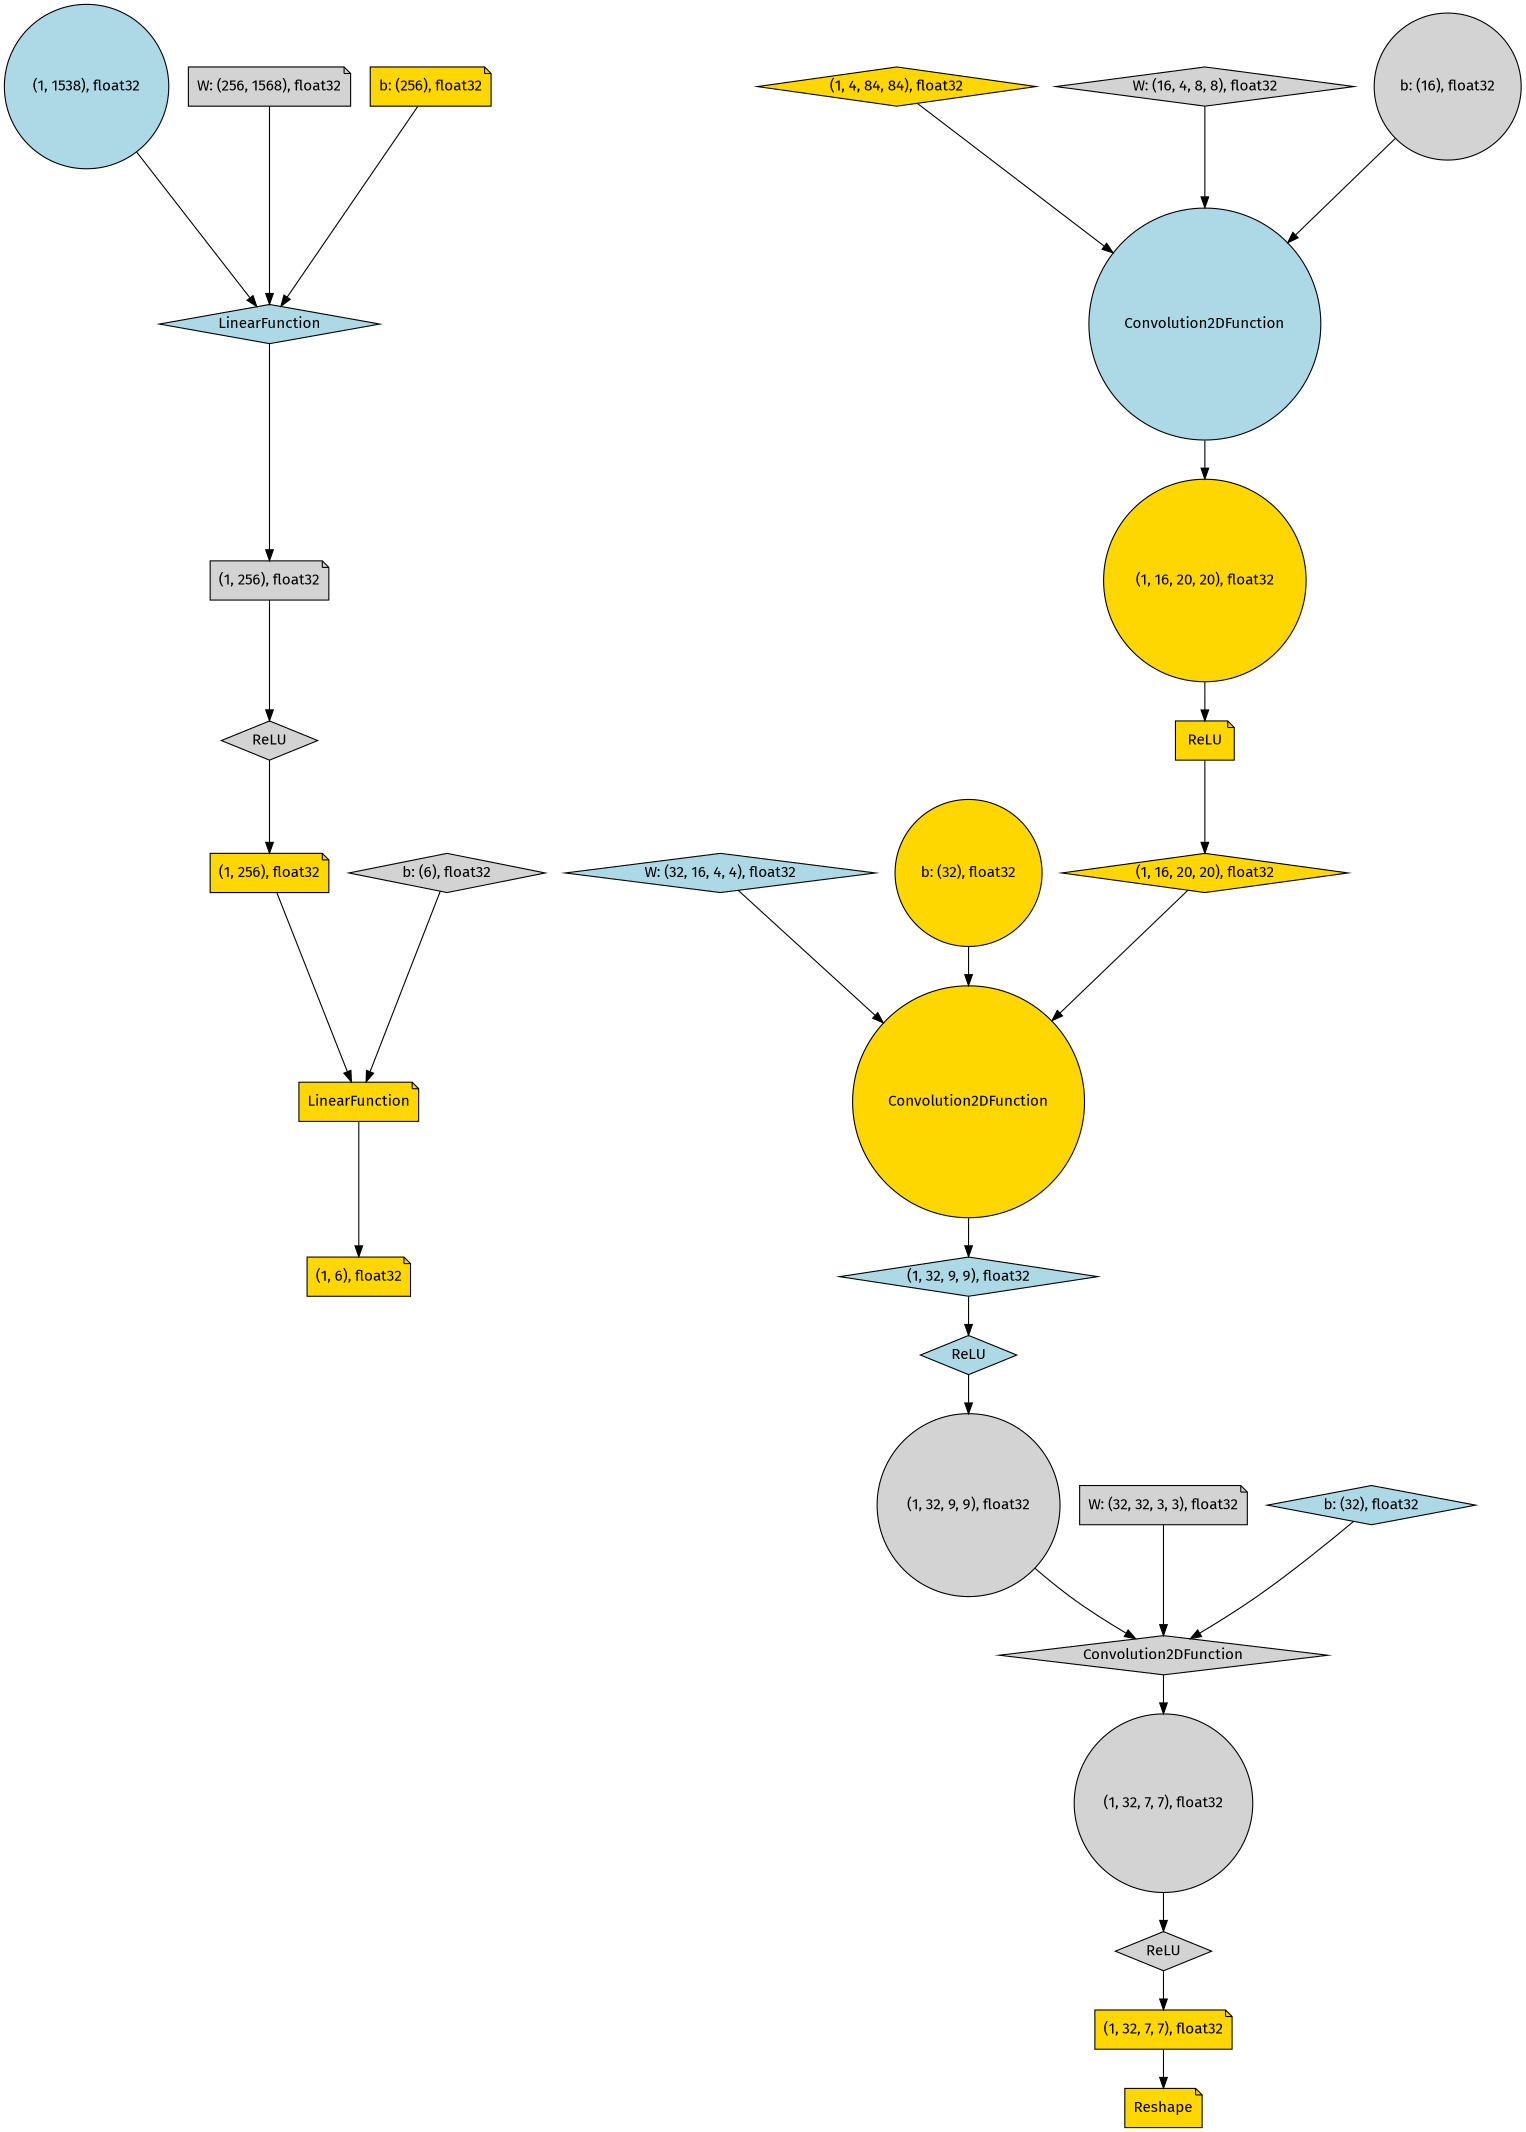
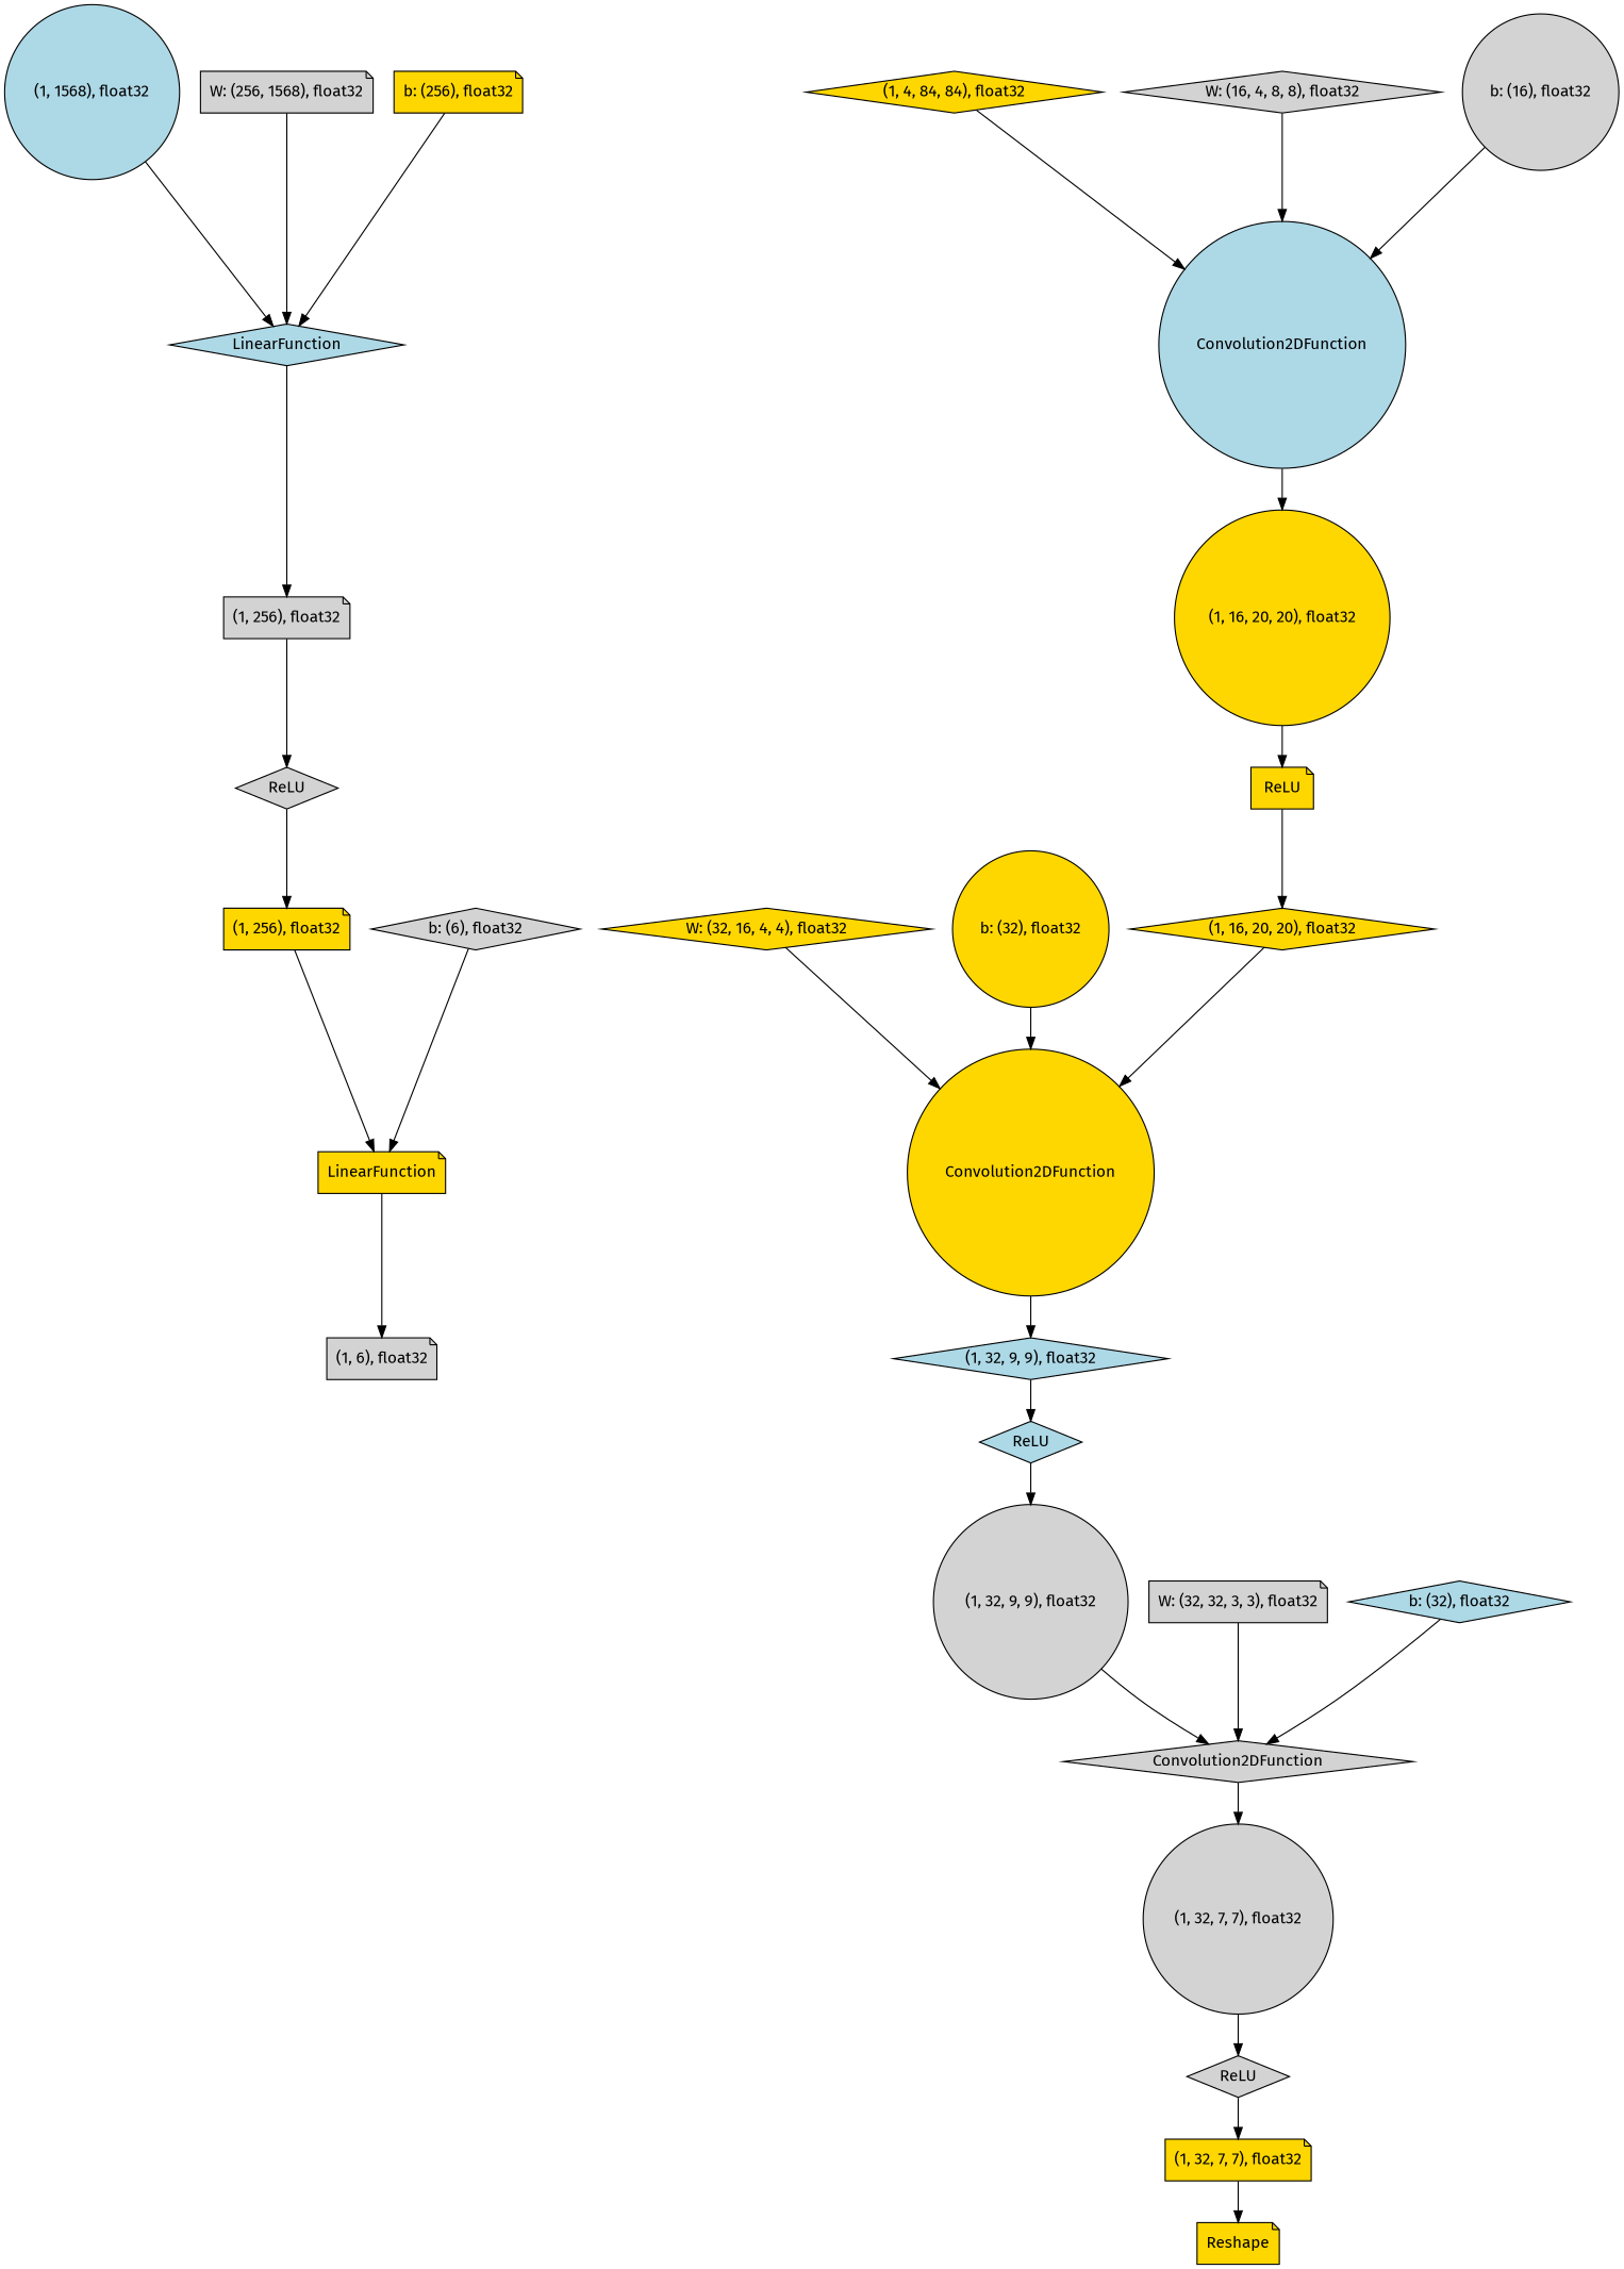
  digraph {
    fontname="Fira Sans"
    rankdir=TB
    node [fillcolor=lightgrey fontname="Fira Sans" shape=diamond style=filled]
    edge [fontname="Fira Sans"]
-   n1 [fillcolor=lightblue label="(1, 1538), float32" shape=circle]
+   n1 [fillcolor=lightblue label="(1, 1568), float32" shape=circle]
    n2 [fillcolor=lightblue label=LinearFunction]
    n3 [label="(1, 256), float32" shape=note]
-   n4 [fillcolor=lightblue label="W: (32, 16, 4, 4), float32"]
+   n4 [fillcolor=gold label="W: (32, 16, 4, 4), float32"]
    n5 [fillcolor=gold label=Convolution2DFunction shape=circle]
    n6 [fillcolor=lightblue label="(1, 32, 9, 9), float32"]
    n7 [label="b: (6), float32"]
    n8 [fillcolor=gold label=LinearFunction shape=note]
-   n9 [fillcolor=gold label="(1, 6), float32" shape=note]
+   n9 [label="(1, 6), float32" shape=note]
    n10 [fillcolor=gold label="(1, 256), float32" shape=note]
    n11 [fillcolor=gold label="b: (32), float32" shape=circle]
    n12 [label=ReLU]
    n13 [fillcolor=gold label="(1, 16, 20, 20), float32" shape=circle]
    n14 [fillcolor=gold label=ReLU shape=note]
    n15 [fillcolor=gold label="(1, 16, 20, 20), float32"]
    n16 [label="W: (32, 32, 3, 3), float32" shape=note]
    n17 [label=Convolution2DFunction]
    n18 [label="(1, 32, 7, 7), float32" shape=circle]
    n19 [fillcolor=gold label="(1, 4, 84, 84), float32"]
    n20 [fillcolor=lightblue label=Convolution2DFunction shape=circle]
    n21 [label=ReLU]
    n22 [fillcolor=gold label="(1, 32, 7, 7), float32" shape=note]
    n23 [fillcolor=gold label=Reshape shape=note]
    n24 [fillcolor=lightblue label="b: (32), float32"]
    n25 [fillcolor=lightblue label=ReLU]
    n26 [label="(1, 32, 9, 9), float32" shape=circle]
    n27 [label="W: (256, 1568), float32" shape=note]
    n28 [fillcolor=gold label="b: (256), float32" shape=note]
    n29 [label="W: (16, 4, 8, 8), float32"]
    n30 [label="b: (16), float32" shape=circle]
    n1 -> n2
    n2 -> n3
    n3 -> n12
    n4 -> n5
    n5 -> n6
    n6 -> n25
    n7 -> n8
    n8 -> n9
    n10 -> n8
    n11 -> n5
    n12 -> n10
    n13 -> n14
    n14 -> n15
    n15 -> n5
    n16 -> n17
    n17 -> n18
    n18 -> n21
    n19 -> n20
    n20 -> n13
    n21 -> n22
    n22 -> n23
    n24 -> n17
    n25 -> n26
    n26 -> n17
    n27 -> n2
    n28 -> n2
    n29 -> n20
    n30 -> n20
  }
